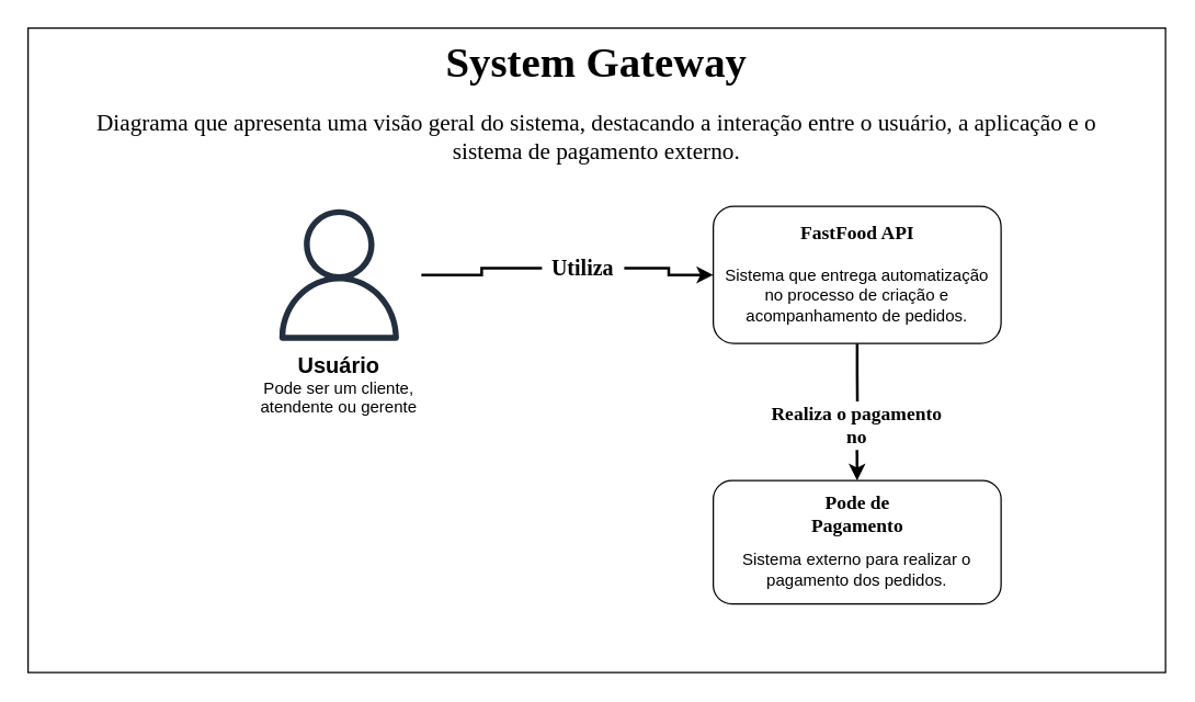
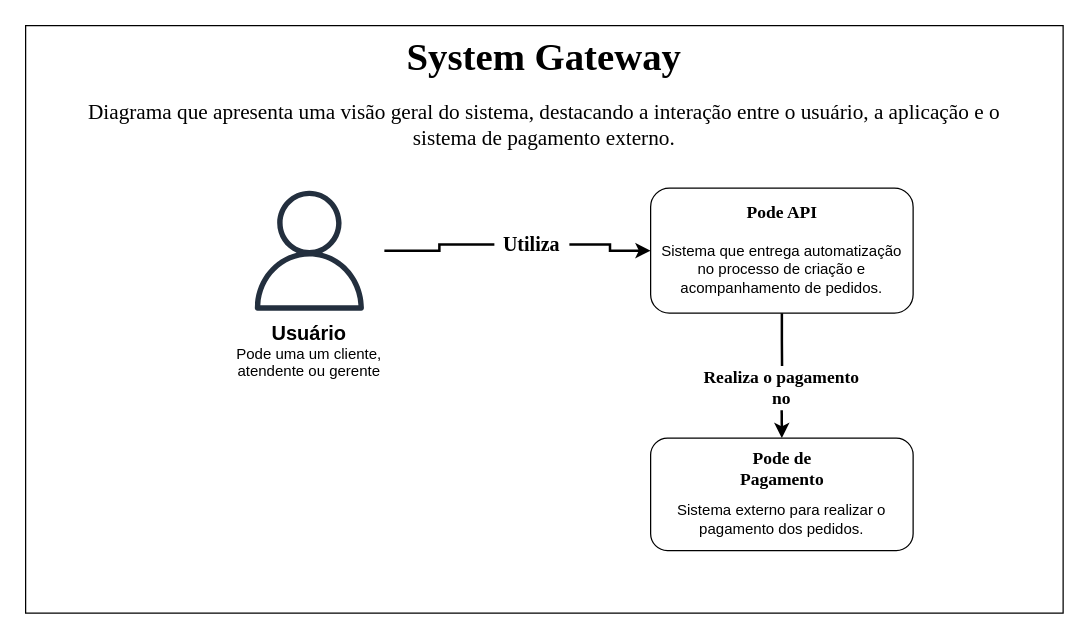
  <mxCell id="0" />
  <mxCell id="1" parent="0" />
  <mxCell id="2" value="" style="rounded=0;whiteSpace=wrap;html=1;" vertex="1" parent="1"><mxGeometry y="20" width="830" height="470" as="geometry" x="20" /></mxCell>
  <mxCell id="3" value="System Gateway" style="text;html=1;align=center;verticalAlign=middle;whiteSpace=wrap;rounded=0;fontStyle=1;fontSize=31;fontFamily=Comic Sans MS;" vertex="1" parent="1"><mxGeometry x="307" y="30" width="256" height="30" as="geometry" /></mxCell>
  <mxCell id="4" value="Diagrama que apresenta uma visão geral do sistema, destacando a interação entre o usuário, a aplicação e o sistema de pagamento externo." style="text;html=1;align=center;verticalAlign=middle;whiteSpace=wrap;rounded=0;fontFamily=Comic Sans MS;fontSize=17;" vertex="1" parent="1"><mxGeometry x="50" y="40" width="770" height="120" as="geometry" /></mxCell>
  <mxCell id="5" style="edgeStyle=orthogonalEdgeStyle;rounded=0;orthogonalLoop=1;jettySize=auto;html=1;strokeWidth=2;jumpStyle=none;" edge="1" parent="1" source="11" target="9"><mxGeometry relative="1" as="geometry" /></mxCell>
  <mxCell id="6" value="User" style="sketch=0;outlineConnect=0;fontColor=none;gradientColor=none;strokeColor=#232F3E;fillColor=#ffffff;dashed=0;verticalLabelPosition=bottom;verticalAlign=top;align=center;fontSize=12;fontStyle=0;aspect=fixed;shape=mxgraph.aws4.resourceIcon;resIcon=mxgraph.aws4.user;html=1;noLabel=1;" vertex="1" parent="1"><mxGeometry x="187" y="140" width="120" height="120" as="geometry" /></mxCell>
- <mxCell id="7" value="&lt;font style=&quot;font-size: 16px;&quot;&gt;&lt;b&gt;Usuário&lt;/b&gt;&lt;/font&gt;&lt;div&gt;Pode ser um cliente, atendente ou gerente&lt;/div&gt;" style="text;html=1;align=center;verticalAlign=middle;whiteSpace=wrap;rounded=0;" vertex="1" parent="1"><mxGeometry x="187" y="250" width="120" height="60" as="geometry" /></mxCell>
+ <mxCell id="7" value="&lt;font style=&quot;font-size: 16px;&quot;&gt;&lt;b&gt;Usuário&lt;/b&gt;&lt;/font&gt;&lt;div&gt;Pode uma um cliente, atendente ou gerente&lt;/div&gt;" style="text;html=1;align=center;verticalAlign=middle;whiteSpace=wrap;rounded=0;" vertex="1" parent="1"><mxGeometry x="187" y="250" width="120" height="60" as="geometry" /></mxCell>
  <mxCell id="8" style="edgeStyle=orthogonalEdgeStyle;rounded=0;orthogonalLoop=1;jettySize=auto;html=1;entryX=0.5;entryY=0;entryDx=0;entryDy=0;strokeWidth=2;jumpSize=6;exitX=0.499;exitY=1.093;exitDx=0;exitDy=0;exitPerimeter=0;" edge="1" parent="1" source="18" target="14"><mxGeometry relative="1" as="geometry" /></mxCell>
  <mxCell id="9" value="" style="rounded=1;whiteSpace=wrap;html=1;" vertex="1" parent="1"><mxGeometry x="520" y="150" width="210" height="100" as="geometry" /></mxCell>
  <mxCell id="10" value="" style="edgeStyle=orthogonalEdgeStyle;rounded=0;orthogonalLoop=1;jettySize=auto;html=1;strokeWidth=2;jumpStyle=none;endArrow=none;endFill=0;" edge="1" parent="1" source="6" target="11"><mxGeometry relative="1" as="geometry"><mxPoint x="307" y="200" as="sourcePoint" /><mxPoint x="520" y="200" as="targetPoint" /></mxGeometry></mxCell>
  <mxCell id="11" value="&lt;font face=&quot;Comic Sans MS&quot; style=&quot;font-size: 16px;&quot;&gt;&lt;b&gt;Utiliza&lt;/b&gt;&lt;/font&gt;" style="text;html=1;align=center;verticalAlign=middle;whiteSpace=wrap;rounded=0;" vertex="1" parent="1"><mxGeometry x="395" y="180" width="60" height="30" as="geometry" /></mxCell>
- <mxCell id="12" value="&lt;font face=&quot;Comic Sans MS&quot; style=&quot;font-size: 14px;&quot;&gt;&lt;b&gt;FastFood API&lt;/b&gt;&lt;/font&gt;" style="text;html=1;align=center;verticalAlign=middle;whiteSpace=wrap;rounded=0;" vertex="1" parent="1"><mxGeometry x="572.5" y="155" width="105" height="30" as="geometry" /></mxCell>
+ <mxCell id="12" value="&lt;font face=&quot;Comic Sans MS&quot; style=&quot;font-size: 14px;&quot;&gt;&lt;b&gt;Pode API&lt;/b&gt;&lt;/font&gt;" style="text;html=1;align=center;verticalAlign=middle;whiteSpace=wrap;rounded=0;" vertex="1" parent="1"><mxGeometry x="572.5" y="155" width="105" height="30" as="geometry" /></mxCell>
  <mxCell id="13" value="Sistema que entrega automatização no processo de criação e acompanhamento de pedidos." style="text;html=1;align=center;verticalAlign=middle;whiteSpace=wrap;rounded=0;" vertex="1" parent="1"><mxGeometry x="520" y="180" width="210" height="70" as="geometry" /></mxCell>
  <mxCell id="14" value="" style="rounded=1;whiteSpace=wrap;html=1;" vertex="1" parent="1"><mxGeometry x="520" y="350" width="210" height="90" as="geometry" /></mxCell>
  <mxCell id="15" value="&lt;font face=&quot;Comic Sans MS&quot; style=&quot;font-size: 14px;&quot;&gt;&lt;b&gt;Pode de Pagamento&lt;/b&gt;&lt;/font&gt;" style="text;html=1;align=center;verticalAlign=middle;whiteSpace=wrap;rounded=0;" vertex="1" parent="1"><mxGeometry x="572.5" y="360" width="105" height="30" as="geometry" /></mxCell>
  <mxCell id="16" value="Sistema externo para realizar o pagamento dos pedidos." style="text;html=1;align=center;verticalAlign=middle;whiteSpace=wrap;rounded=0;" vertex="1" parent="1"><mxGeometry x="520" y="380" width="210" height="70" as="geometry" /></mxCell>
  <mxCell id="17" value="" style="edgeStyle=orthogonalEdgeStyle;rounded=0;orthogonalLoop=1;jettySize=auto;html=1;entryX=0.501;entryY=-0.093;entryDx=0;entryDy=0;strokeWidth=2;endArrow=none;endFill=0;entryPerimeter=0;" edge="1" parent="1" source="9" target="18"><mxGeometry relative="1" as="geometry"><mxPoint x="625" y="250" as="sourcePoint" /><mxPoint x="625" y="305" as="targetPoint" /></mxGeometry></mxCell>
  <mxCell id="18" value="&lt;b&gt;&lt;font face=&quot;Comic Sans MS&quot; style=&quot;font-size: 14px;&quot;&gt;Realiza o pagamento no&lt;/font&gt;&lt;/b&gt;" style="text;html=1;align=center;verticalAlign=middle;whiteSpace=wrap;rounded=0;" vertex="1" parent="1"><mxGeometry x="556.25" y="295" width="137.5" height="30" as="geometry" /></mxCell>
